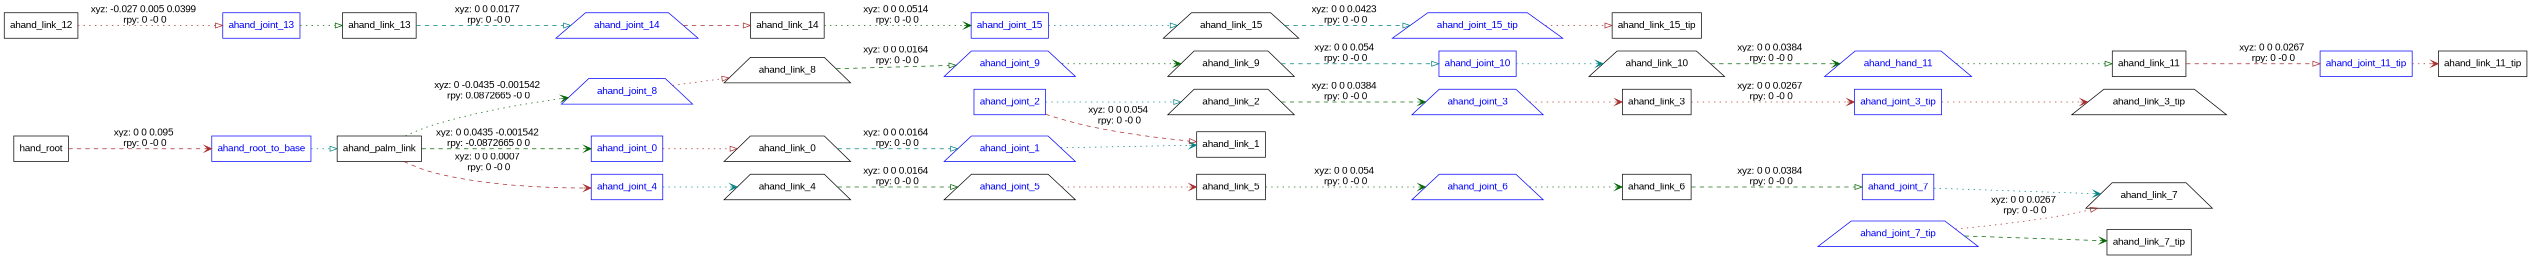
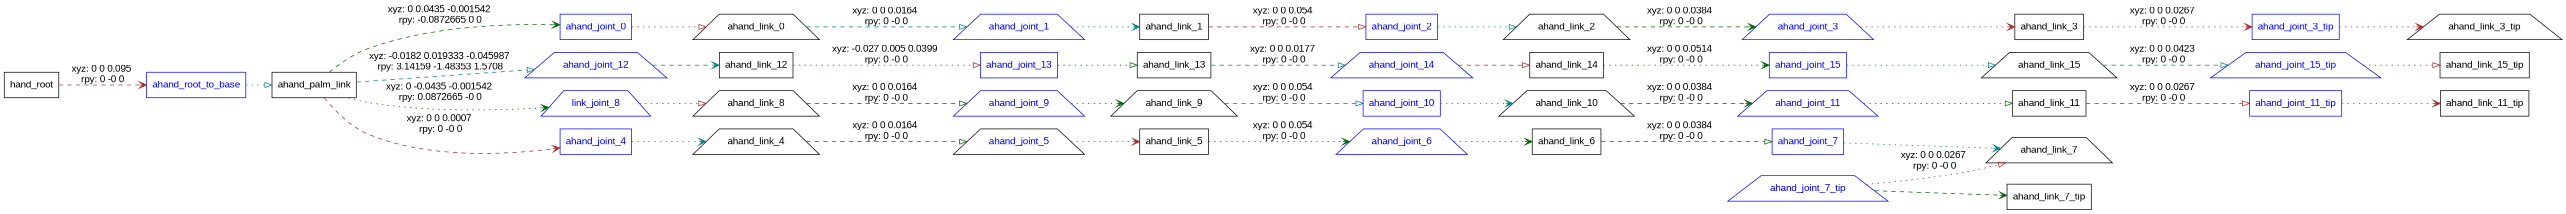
  digraph {
    fontname="Liberation Sans"
    rankdir=LR
    node [fontname="Liberation Sans" shape=box]
    edge [arrowhead=vee color=brown fontname="Liberation Sans" style=dotted]
    n1 [label=hand_root]
    ahand_root_to_base [color=blue fontcolor=blue]
    n3 [label=ahand_palm_link]
    ahand_joint_0 [color=blue fontcolor=blue]
+   ahand_joint_12 [color=blue fontcolor=blue shape=trapezium]
    ahand_joint_4 [color=blue fontcolor=blue]
-   ahand_joint_8 [color=blue fontcolor=blue shape=trapezium]
+   ahand_joint_8 [color=blue fontcolor=blue shape=trapezium label=link_joint_8]
    n8 [label=ahand_link_0 shape=trapezium]
    n9 [label=ahand_link_12]
    n10 [label=ahand_link_4 shape=trapezium]
    n11 [label=ahand_link_8 shape=trapezium]
    ahand_joint_1 [color=blue fontcolor=blue shape=trapezium]
    n13 [label=ahand_link_1]
    ahand_joint_2 [color=blue fontcolor=blue]
    n15 [label=ahand_link_2 shape=trapezium]
    ahand_joint_3 [color=blue fontcolor=blue shape=trapezium]
    n17 [label=ahand_link_3]
    ahand_joint_3_tip [color=blue fontcolor=blue]
    n19 [label=ahand_link_3_tip shape=trapezium]
    ahand_joint_13 [color=blue fontcolor=blue]
    n21 [label=ahand_link_13]
    ahand_joint_14 [color=blue fontcolor=blue shape=trapezium]
    n23 [label=ahand_link_14]
    ahand_joint_15 [color=blue fontcolor=blue]
    n25 [label=ahand_link_15 shape=trapezium]
    ahand_joint_15_tip [color=blue fontcolor=blue shape=trapezium]
    n27 [label=ahand_link_15_tip]
    ahand_joint_5 [color=black fontcolor=blue shape=trapezium]
    n29 [label=ahand_link_5]
    ahand_joint_6 [color=blue fontcolor=blue shape=trapezium]
    n31 [label=ahand_link_6]
    ahand_joint_7 [color=blue fontcolor=blue]
    n33 [label=ahand_link_7 shape=trapezium]
    ahand_joint_7_tip [color=blue fontcolor=blue shape=trapezium]
    n35 [label=ahand_link_7_tip]
    ahand_joint_9 [color=blue fontcolor=blue shape=trapezium]
    n37 [label=ahand_link_9 shape=trapezium]
    ahand_joint_10 [color=blue fontcolor=blue]
    n39 [label=ahand_link_10 shape=trapezium]
-   ahand_joint_11 [color=blue fontcolor=blue shape=trapezium label=ahand_hand_11]
+   ahand_joint_11 [color=blue fontcolor=blue shape=trapezium]
    n41 [label=ahand_link_11]
    ahand_joint_11_tip [color=blue fontcolor=blue]
    n43 [label=ahand_link_11_tip]
    n1 -> ahand_root_to_base [label="xyz: 0 0 0.095 \nrpy: 0 -0 0" style=dashed]
    ahand_root_to_base -> n3 [arrowhead=onormal color=teal]
    n3 -> ahand_joint_0 [color=darkgreen label="xyz: 0 0.0435 -0.001542 \nrpy: -0.0872665 0 0" style=dashed]
+   n3 -> ahand_joint_12 [arrowhead=onormal color=teal label="xyz: -0.0182 0.019333 -0.045987 \nrpy: 3.14159 -1.48353 1.5708" style=dashed]
    n3 -> ahand_joint_4 [label="xyz: 0 0 0.0007 \nrpy: 0 -0 0" style=dashed]
    n3 -> ahand_joint_8 [color=darkgreen label="xyz: 0 -0.0435 -0.001542 \nrpy: 0.0872665 -0 0"]
    ahand_joint_0 -> n8 [arrowhead=onormal]
+   ahand_joint_12 -> n9 [color=teal style=dashed]
    ahand_joint_4 -> n10 [color=teal]
    ahand_joint_8 -> n11 [arrowhead=onormal]
    n8 -> ahand_joint_1 [arrowhead=onormal color=teal label="xyz: 0 0 0.0164 \nrpy: 0 -0 0" style=dashed]
    n9 -> ahand_joint_13 [arrowhead=onormal label="xyz: -0.027 0.005 0.0399 \nrpy: 0 -0 0"]
    n10 -> ahand_joint_5 [arrowhead=onormal color=darkgreen label="xyz: 0 0 0.0164 \nrpy: 0 -0 0" style=dashed]
    n11 -> ahand_joint_9 [arrowhead=onormal color=darkgreen label="xyz: 0 0 0.0164 \nrpy: 0 -0 0" style=dashed]
    ahand_joint_1 -> n13 [color=teal]
-   ahand_joint_2 -> n13 [arrowhead=onormal label="xyz: 0 0 0.054 \nrpy: 0 -0 0" style=dashed]
+   n13 -> ahand_joint_2 [arrowhead=onormal label="xyz: 0 0 0.054 \nrpy: 0 -0 0" style=dashed]
    ahand_joint_2 -> n15 [arrowhead=onormal color=teal]
    n15 -> ahand_joint_3 [color=darkgreen label="xyz: 0 0 0.0384 \nrpy: 0 -0 0" style=dashed]
    ahand_joint_3 -> n17
    n17 -> ahand_joint_3_tip [label="xyz: 0 0 0.0267 \nrpy: 0 -0 0"]
    ahand_joint_3_tip -> n19
    ahand_joint_13 -> n21 [arrowhead=onormal color=darkgreen]
    n21 -> ahand_joint_14 [arrowhead=onormal color=teal label="xyz: 0 0 0.0177 \nrpy: 0 -0 0" style=dashed]
    ahand_joint_14 -> n23 [arrowhead=onormal style=dashed]
    n23 -> ahand_joint_15 [color=darkgreen label="xyz: 0 0 0.0514 \nrpy: 0 -0 0"]
    ahand_joint_15 -> n25 [arrowhead=onormal color=teal]
    n25 -> ahand_joint_15_tip [arrowhead=onormal color=teal label="xyz: 0 0 0.0423 \nrpy: 0 -0 0" style=dashed]
    ahand_joint_15_tip -> n27 [arrowhead=onormal]
    ahand_joint_5 -> n29
    n29 -> ahand_joint_6 [color=darkgreen label="xyz: 0 0 0.054 \nrpy: 0 -0 0"]
    ahand_joint_6 -> n31 [color=darkgreen]
    n31 -> ahand_joint_7 [arrowhead=onormal color=darkgreen label="xyz: 0 0 0.0384 \nrpy: 0 -0 0" style=dashed]
    ahand_joint_7 -> n33 [color=teal]
    ahand_joint_7_tip -> n33 [arrowhead=onormal label="xyz: 0 0 0.0267 \nrpy: 0 -0 0"]
    ahand_joint_7_tip -> n35 [color=darkgreen style=dashed]
    ahand_joint_9 -> n37 [color=darkgreen]
    n37 -> ahand_joint_10 [arrowhead=onormal color=teal label="xyz: 0 0 0.054 \nrpy: 0 -0 0" style=dashed]
    ahand_joint_10 -> n39 [color=teal]
    n39 -> ahand_joint_11 [color=darkgreen label="xyz: 0 0 0.0384 \nrpy: 0 -0 0" style=dashed]
    ahand_joint_11 -> n41 [arrowhead=onormal color=darkgreen]
    n41 -> ahand_joint_11_tip [arrowhead=onormal label="xyz: 0 0 0.0267 \nrpy: 0 -0 0" style=dashed]
    ahand_joint_11_tip -> n43
  }
